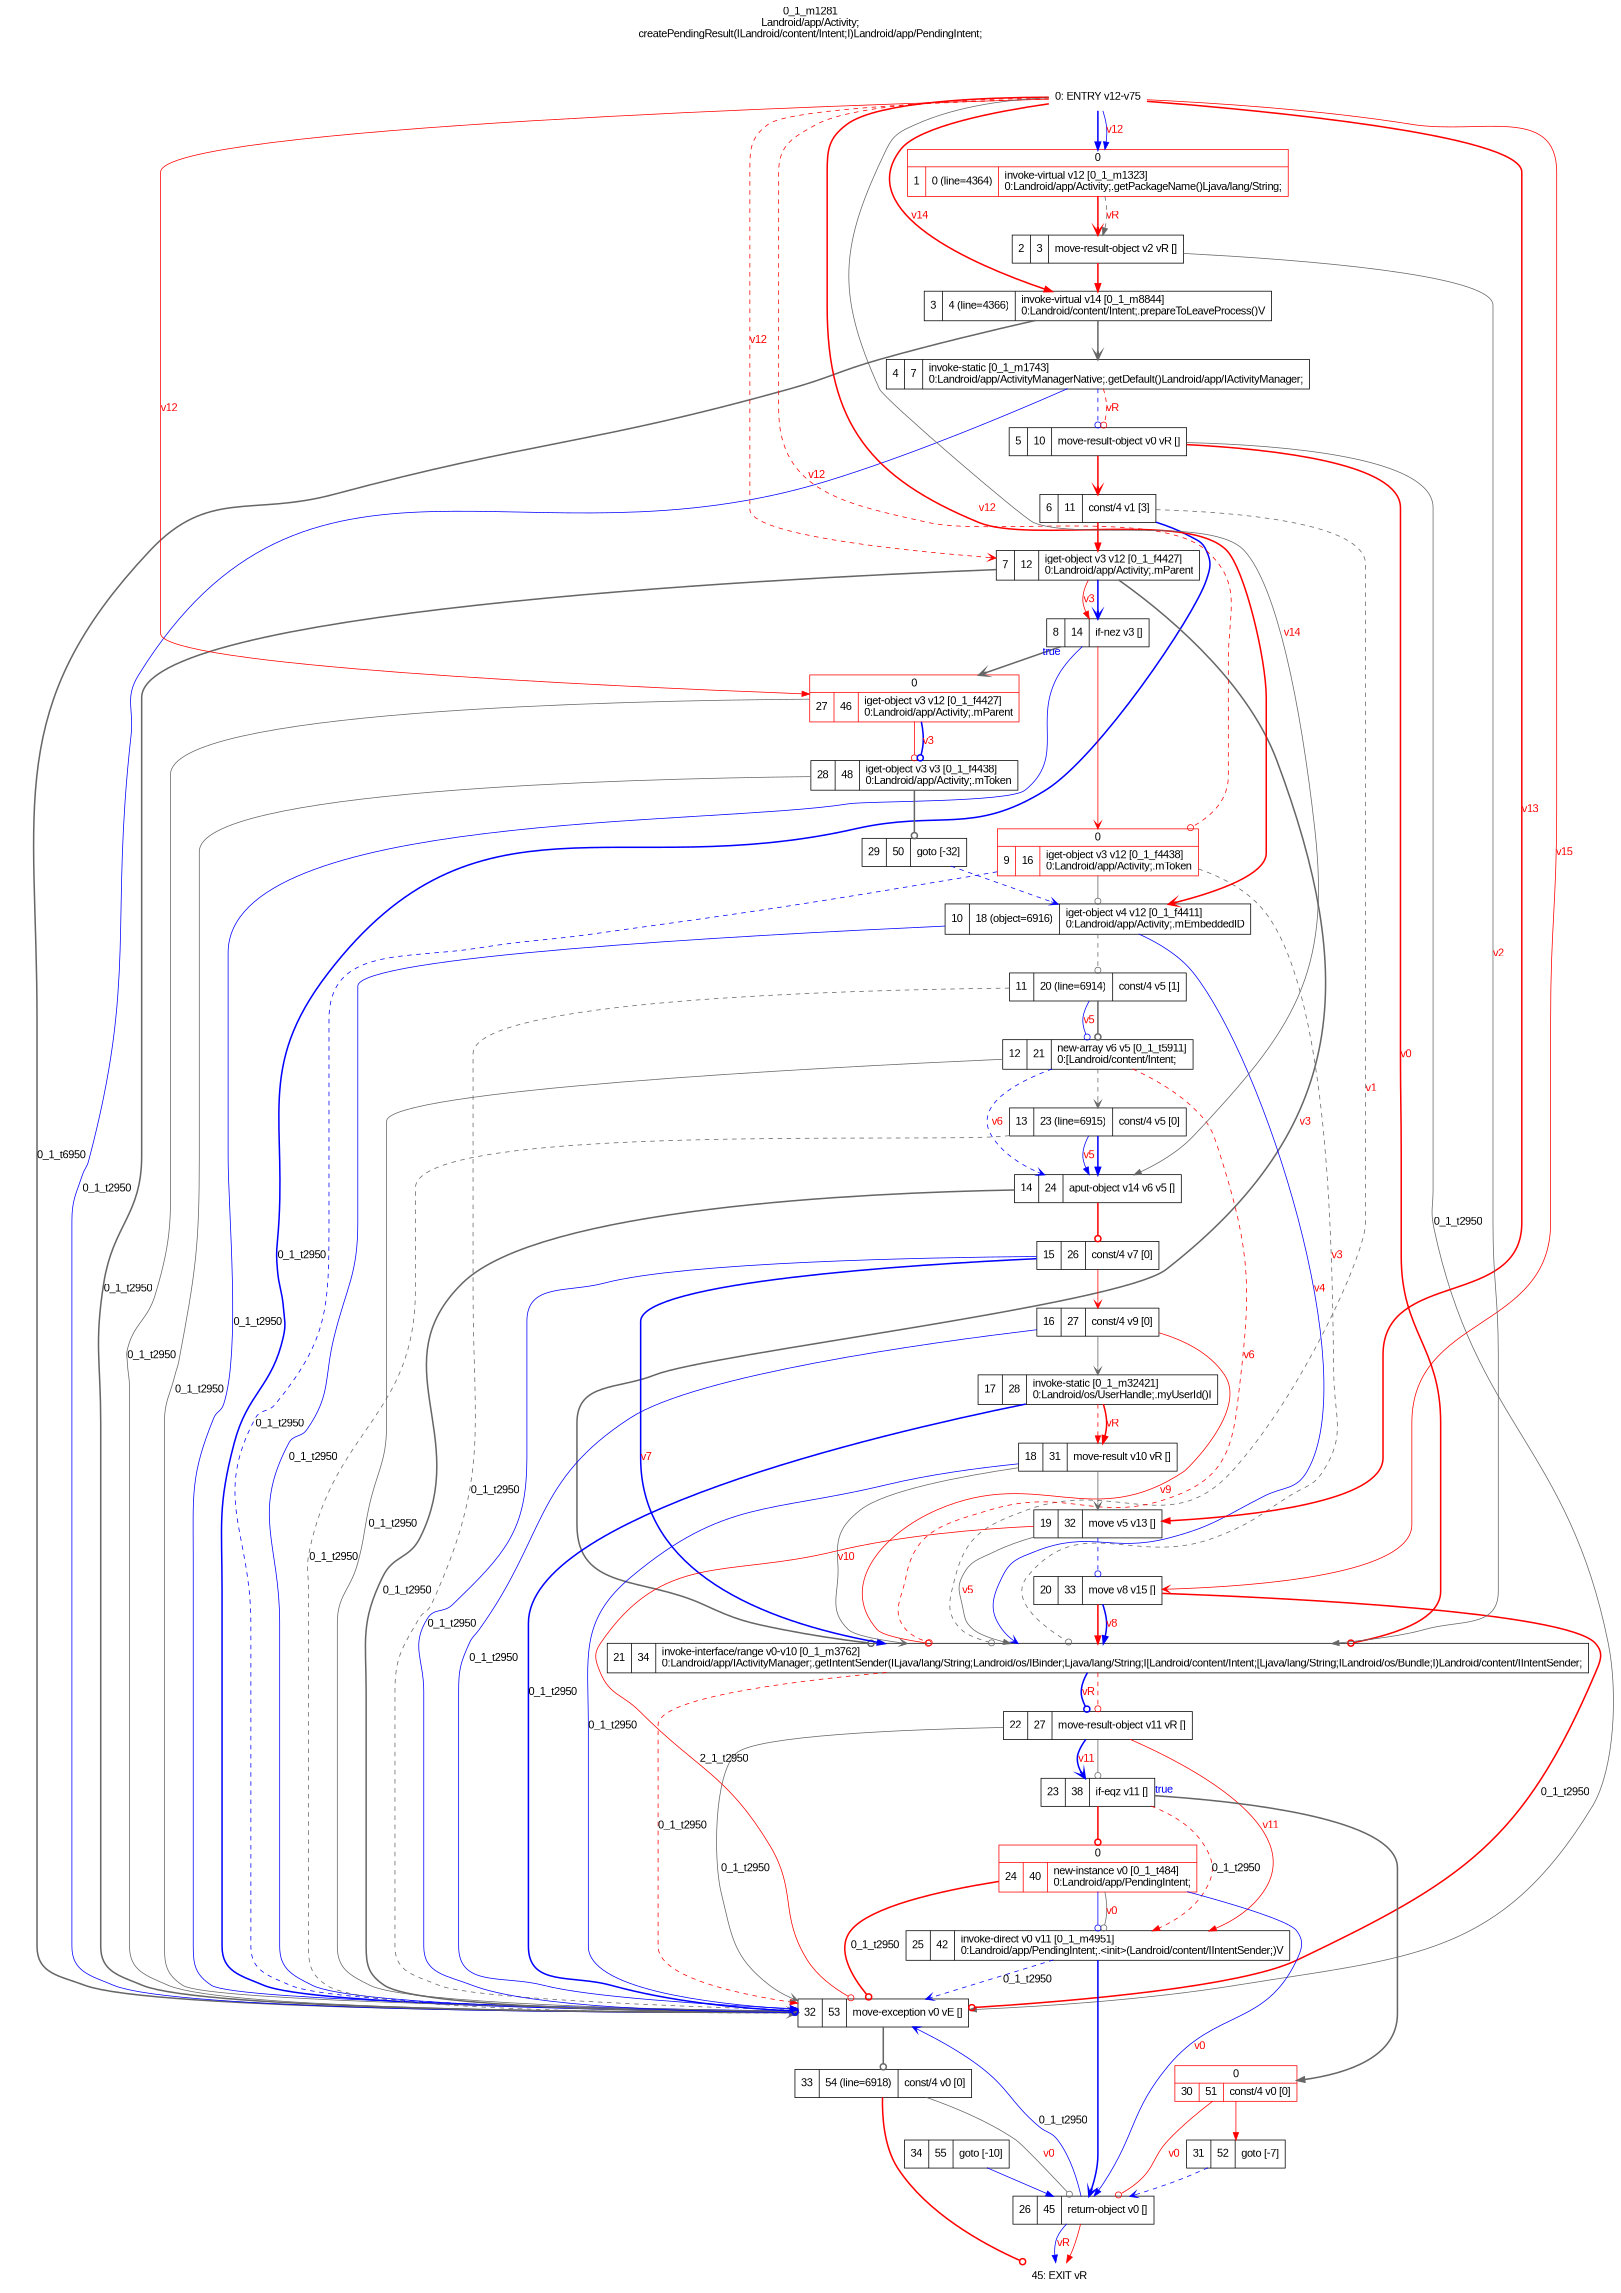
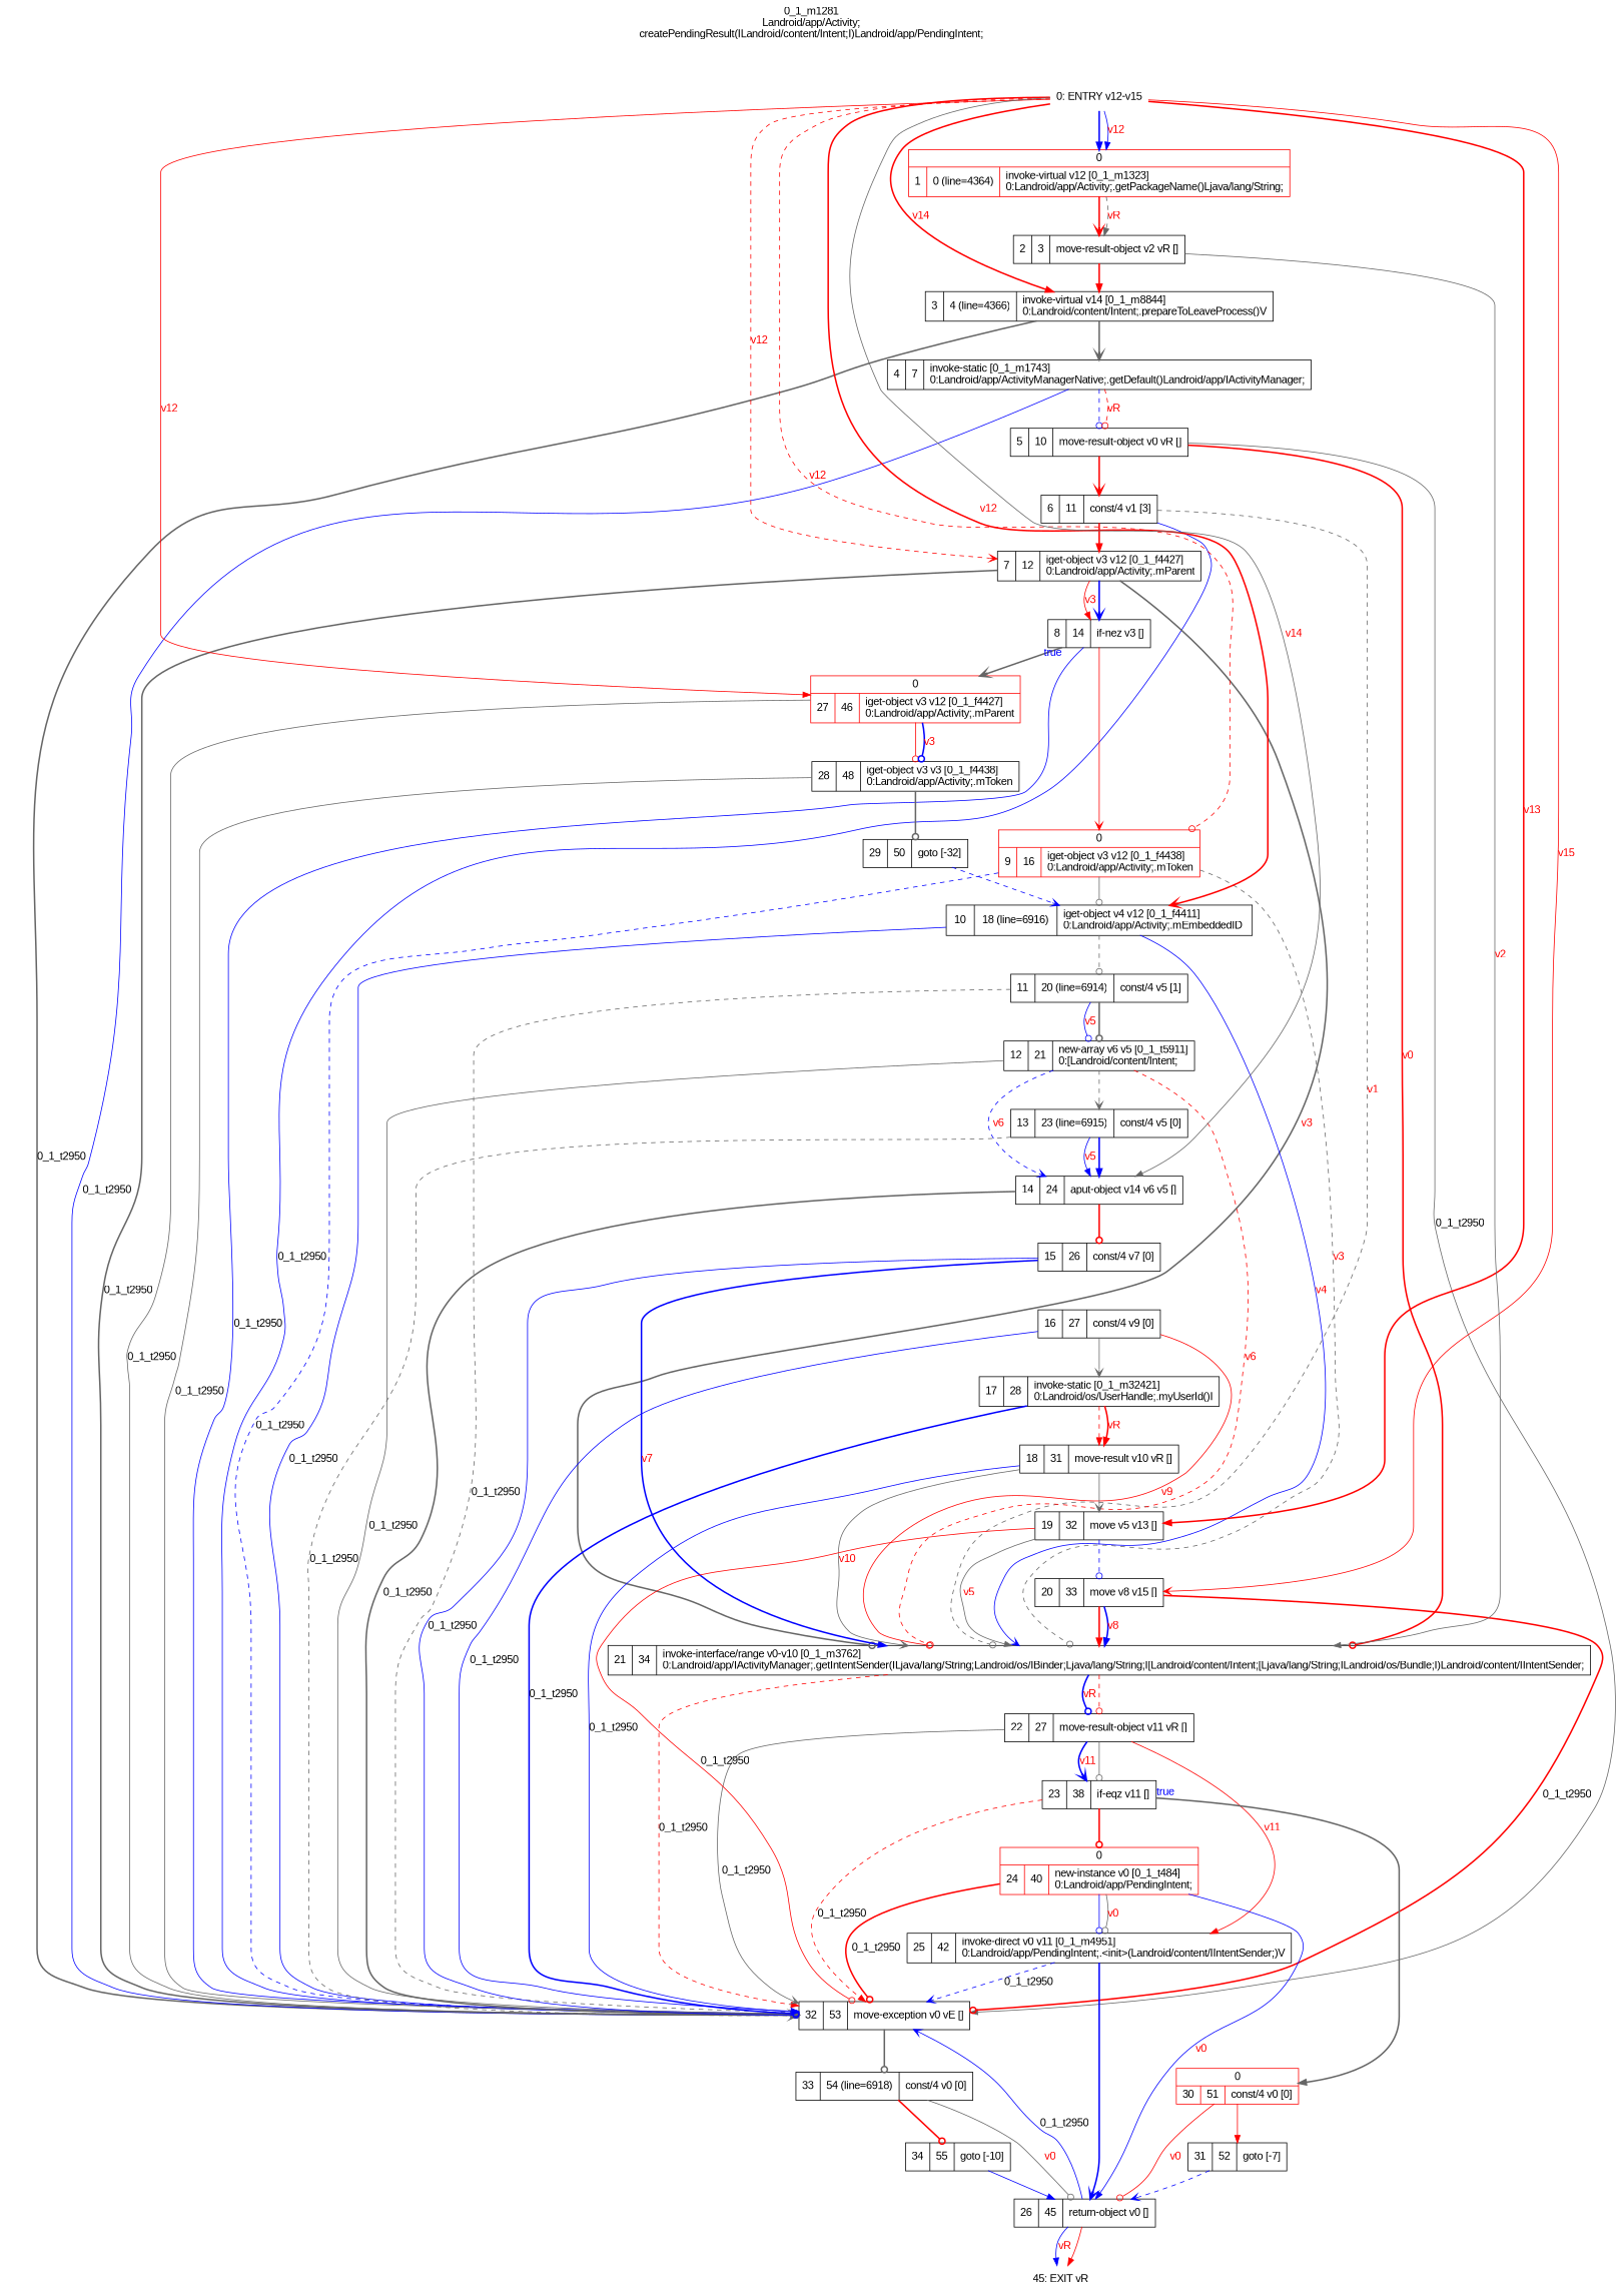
  digraph {
    fontname="Liberation Sans"
    label="0_1_m1281\nLandroid/app/Activity;\ncreatePendingResult(ILandroid/content/Intent;I)Landroid/app/PendingIntent;"
    labelloc=t
    rankdir=UD
    node [fontname="Liberation Sans" shape=record]
    edge [arrowhead=odot color=red fontcolor=blue fontname="Liberation Sans" style=solid]
    n1 [label="3|4 (line=4366)|invoke-virtual v14 [0_1_m8844]\l0:Landroid/content/Intent;.prepareToLeaveProcess()V\l"]
    n2 [label="4|7|invoke-static [0_1_m1743]\l0:Landroid/app/ActivityManagerNative;.getDefault()Landroid/app/IActivityManager;\l"]
    n3 [label="32|53|move-exception v0 vE []\l"]
    n4 [label="5|10|move-result-object v0 vR []\l"]
    n5 [label="33|54 (line=6918)|const/4 v0 [0]\l"]
    n6 [label="6|11|const/4 v1 [3]\l"]
    n7 [label="21|34|invoke-interface/range v0-v10 [0_1_m3762]\l0:Landroid/app/IActivityManager;.getIntentSender(ILjava/lang/String;Landroid/os/IBinder;Ljava/lang/String;I[Landroid/content/Intent;[Ljava/lang/String;ILandroid/os/Bundle;I)Landroid/content/IIntentSender;\l"]
    n8 [label="7|12|iget-object v3 v12 [0_1_f4427]\l0:Landroid/app/Activity;.mParent\l"]
    n9 [label="22|27|move-result-object v11 vR []\l"]
    n10 [label="8|14|if-nez v3 []\l"]
    n11 [color=red label="{0|{9|16|iget-object v3 v12 [0_1_f4438]\l0:Landroid/app/Activity;.mToken\l}}"]
    n12 [color=red label="{0|{27|46|iget-object v3 v12 [0_1_f4427]\l0:Landroid/app/Activity;.mParent\l}}"]
-   n13 [label="10|18 (object=6916)|iget-object v4 v12 [0_1_f4411]\l0:Landroid/app/Activity;.mEmbeddedID\l"]
+   n13 [label="10|18 (line=6916)|iget-object v4 v12 [0_1_f4411]\l0:Landroid/app/Activity;.mEmbeddedID\l"]
    n14 [label="28|48|iget-object v3 v3 [0_1_f4438]\l0:Landroid/app/Activity;.mToken\l"]
    n15 [label="11|20 (line=6914)|const/4 v5 [1]\l"]
    n16 [label="12|21|new-array v6 v5 [0_1_t5911]\l0:[Landroid/content/Intent;\l"]
    n17 [label="13|23 (line=6915)|const/4 v5 [0]\l"]
    n18 [label="14|24|aput-object v14 v6 v5 []\l"]
    n19 [label="15|26|const/4 v7 [0]\l"]
    n20 [label="16|27|const/4 v9 [0]\l"]
    n21 [label="17|28|invoke-static [0_1_m32421]\l0:Landroid/os/UserHandle;.myUserId()I\l"]
    n22 [label="18|31|move-result v10 vR []\l"]
    n23 [label="19|32|move v5 v13 []\l"]
    n24 [label="20|33|move v8 v15 []\l"]
    n25 [label="23|38|if-eqz v11 []\l"]
    n26 [label="25|42|invoke-direct v0 v11 [0_1_m4951]\l0:Landroid/app/PendingIntent;.\<init\>(Landroid/content/IIntentSender;)V\l"]
    n27 [color=red label="{0|{24|40|new-instance v0 [0_1_t484]\l0:Landroid/app/PendingIntent;\l}}"]
    n28 [color=red label="{0|{30|51|const/4 v0 [0]\l}}"]
    n29 [label="26|45|return-object v0 []\l"]
    n30 [label="31|52|goto [-7]\l"]
    n31 [label="45: EXIT vR" shape=plaintext]
    n32 [label="29|50|goto [-32]\l"]
    n33 [label="34|55|goto [-10]\l"]
-   n34 [label="0: ENTRY v12-v75" shape=plaintext]
+   n34 [label="0: ENTRY v12-v15" shape=plaintext]
    n35 [color=red label="{0|{1|0 (line=4364)|invoke-virtual v12 [0_1_m1323]\l0:Landroid/app/Activity;.getPackageName()Ljava/lang/String;\l}}"]
    n36 [label="2|3|move-result-object v2 vR []\l"]
    n1 -> n2 [arrowhead=vee color=gray40 style=bold weight=100]
-   n1 -> n3 [arrowhead=vee color=gray40 label="0_1_t6950" style=bold fontcolor=""]
+   n1 -> n3 [arrowhead=vee color=gray40 label="0_1_t2950" style=bold fontcolor=""]
    n2 -> n3 [arrowhead=normal color=blue label="0_1_t2950" fontcolor=""]
    n2 -> n4 [color=blue style=dashed weight=100]
    n2 -> n4 [fontcolor=red label=vR style=dashed]
    n3 -> n5 [color=gray40 style=bold weight=100]
    n4 -> n3 [arrowhead=normal color=gray40 label="0_1_t2950" fontcolor=""]
    n4 -> n6 [arrowhead=vee style=bold weight=100]
    n4 -> n7 [fontcolor=red label=v0 style=bold]
    n5 -> n29 [color=gray40 fontcolor=red label=v0]
-   n5 -> n31 [style=bold weight=100]
-   n6 -> n3 [color=blue label="0_1_t2950" style=bold fontcolor=""]
+   n5 -> n33 [style=bold weight=100]
+   n6 -> n3 [color=blue label="0_1_t2950" fontcolor=""]
    n6 -> n7 [color=gray40 fontcolor=red label=v1 style=dashed]
    n6 -> n8 [arrowhead=normal style=bold weight=100]
    n7 -> n3 [arrowhead=normal label="0_1_t2950" style=dashed fontcolor=""]
    n7 -> n9 [style=dashed weight=100]
    n7 -> n9 [color=blue fontcolor=red label=vR style=bold]
    n8 -> n3 [arrowhead=normal color=gray40 label="0_1_t2950" style=bold fontcolor=""]
    n8 -> n7 [color=gray40 fontcolor=red label=v3 style=bold]
    n8 -> n10 [arrowhead=vee color=blue style=bold weight=100]
    n8 -> n10 [arrowhead=normal fontcolor=red label=v3]
    n9 -> n3 [arrowhead=vee color=gray40 label="0_1_t2950" fontcolor=""]
    n9 -> n25 [color=gray40 weight=100]
    n9 -> n25 [arrowhead=vee color=blue fontcolor=red label=v11 style=bold]
    n9 -> n26 [arrowhead=normal fontcolor=red label=v11]
    n10 -> n3 [arrowhead=vee color=blue label="0_1_t2950" fontcolor=""]
    n10 -> n11 [arrowhead=vee weight=100]
    n10 -> n12 [arrowhead=vee color=gray40 style=bold taillabel=true weight=10]
    n11 -> n3 [color=blue label="0_1_t2950" style=dashed fontcolor=""]
    n11 -> n7 [color=gray40 fontcolor=red label=v3 style=dashed]
    n11 -> n13 [color=gray40 weight=100]
    n12 -> n3 [color=gray40 label="0_1_t2950" fontcolor=""]
    n12 -> n14 [weight=100]
    n12 -> n14 [color=blue fontcolor=red label=v3 style=bold]
    n13 -> n3 [color=blue label="0_1_t2950" fontcolor=""]
    n13 -> n7 [arrowhead=vee color=blue fontcolor=red label=v4]
    n13 -> n15 [color=gray40 style=dashed weight=100]
    n14 -> n3 [color=gray40 label="0_1_t2950" fontcolor=""]
    n14 -> n32 [color=gray40 style=bold weight=100]
    n15 -> n3 [arrowhead=normal color=gray40 label="0_1_t2950" style=dashed fontcolor=""]
    n15 -> n16 [color=gray40 style=bold weight=100]
    n15 -> n16 [color=blue fontcolor=red label=v5]
    n16 -> n3 [arrowhead=normal color=gray40 label="0_1_t2950" fontcolor=""]
    n16 -> n7 [fontcolor=red label=v6 style=dashed]
    n16 -> n17 [arrowhead=vee color=gray40 style=dashed weight=100]
    n16 -> n18 [arrowhead=vee color=blue fontcolor=red label=v6 style=dashed]
    n17 -> n3 [arrowhead=normal color=gray40 label="0_1_t2950" style=dashed fontcolor=""]
    n17 -> n18 [arrowhead=normal color=blue style=bold weight=100]
    n17 -> n18 [arrowhead=normal color=blue fontcolor=red label=v5]
    n18 -> n3 [color=gray40 label="0_1_t2950" style=bold fontcolor=""]
    n18 -> n19 [style=bold weight=100]
    n19 -> n3 [color=blue label="0_1_t2950" fontcolor=""]
    n19 -> n7 [arrowhead=normal color=blue fontcolor=red label=v7 style=bold]
-   n19 -> n20 [arrowhead=vee weight=100]
    n20 -> n3 [arrowhead=normal color=blue label="0_1_t2950" fontcolor=""]
    n20 -> n7 [fontcolor=red label=v9]
    n20 -> n21 [arrowhead=vee color=gray40 weight=100]
    n21 -> n3 [color=blue label="0_1_t2950" style=bold fontcolor=""]
    n21 -> n22 [arrowhead=normal style=dashed weight=100]
    n21 -> n22 [arrowhead=normal fontcolor=red label=vR style=bold]
    n22 -> n3 [arrowhead=vee color=blue label="0_1_t2950" fontcolor=""]
    n22 -> n7 [arrowhead=vee color=gray40 fontcolor=red label=v10]
    n22 -> n23 [arrowhead=vee color=gray40 weight=100]
-   n23 -> n3 [label="2_1_t2950" fontcolor=""]
+   n23 -> n3 [label="0_1_t2950" fontcolor=""]
    n23 -> n7 [arrowhead=normal color=gray40 fontcolor=red label=v5]
    n23 -> n24 [color=blue style=dashed weight=100]
    n24 -> n3 [label="0_1_t2950" style=bold fontcolor=""]
    n24 -> n7 [arrowhead=normal style=bold weight=100]
    n24 -> n7 [arrowhead=normal color=blue fontcolor=red label=v8 style=bold]
-   n25 -> n26 [arrowhead=normal label="0_1_t2950" style=dashed fontcolor=""]
+   n25 -> n3 [arrowhead=normal label="0_1_t2950" style=dashed fontcolor=""]
    n25 -> n27 [style=bold weight=100]
    n25 -> n28 [arrowhead=normal color=gray40 style=bold taillabel=true weight=10]
    n26 -> n3 [arrowhead=vee color=blue label="0_1_t2950" style=dashed fontcolor=""]
    n26 -> n29 [arrowhead=vee color=blue style=bold weight=100]
    n27 -> n3 [label="0_1_t2950" style=bold fontcolor=""]
    n27 -> n26 [color=blue weight=100]
    n27 -> n26 [color=gray40 fontcolor=red label=v0]
    n27 -> n29 [arrowhead=normal color=blue fontcolor=red label=v0]
    n28 -> n29 [fontcolor=red label=v0]
    n28 -> n30 [arrowhead=normal weight=100]
    n29 -> n3 [arrowhead=vee color=blue label="0_1_t2950" fontcolor=""]
    n29 -> n31 [arrowhead=normal weight=100]
    n29 -> n31 [arrowhead=normal color=blue fontcolor=red label=vR]
    n30 -> n29 [arrowhead=vee color=blue style=dashed weight=100]
    n32 -> n13 [arrowhead=vee color=blue style=dashed weight=100]
    n33 -> n29 [arrowhead=normal color=blue weight=100]
    n34 -> n1 [arrowhead=normal fontcolor=red label=v14 style=bold]
    n34 -> n8 [arrowhead=vee fontcolor=red label=v12 style=dashed]
    n34 -> n11 [fontcolor=red label=v12 style=dashed]
    n34 -> n12 [arrowhead=normal fontcolor=red label=v12]
    n34 -> n13 [arrowhead=vee fontcolor=red label=v12 style=bold]
    n34 -> n18 [arrowhead=normal color=gray40 fontcolor=red label=v14]
    n34 -> n23 [arrowhead=normal fontcolor=red label=v13 style=bold]
    n34 -> n24 [arrowhead=vee fontcolor=red label=v15]
    n34 -> n35 [arrowhead=normal color=blue style=bold weight=100]
    n34 -> n35 [arrowhead=normal color=blue fontcolor=red label=v12]
    n35 -> n36 [arrowhead=vee style=bold weight=100]
    n35 -> n36 [arrowhead=normal color=gray40 fontcolor=red label=vR style=dashed]
    n36 -> n1 [arrowhead=normal style=bold weight=100]
    n36 -> n7 [arrowhead=normal color=gray40 fontcolor=red label=v2]
  }
